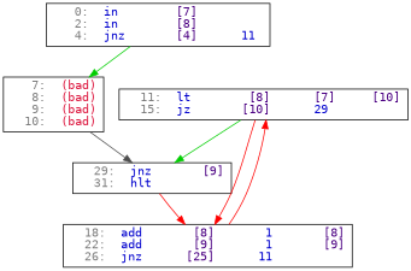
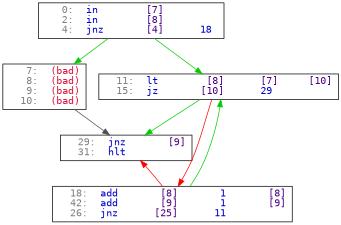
  strict digraph {
    node [fontname=monospace shape=box]
    edge [color=green3]
-   n1 [label=<<font color="blue4"><font color="gray50">   0:</font>  <font color="blue3">in  </font> <font color="indigo">     [7]</font></font><br align="left"/><font color="blue4"><font color="gray50">   2:</font>  <font color="blue3">in  </font> <font color="indigo">     [8]</font></font><br align="left"/><font color="blue4"><font color="gray50">   4:</font>  <font color="blue3">jnz </font> <font color="indigo">     [4]</font> <font color="blue3">     11 </font></font><br align="left"/>>]
+   n1 [label=<<font color="blue4"><font color="gray50">   0:</font>  <font color="blue3">in  </font> <font color="indigo">     [7]</font></font><br align="left"/><font color="blue4"><font color="gray50">   2:</font>  <font color="blue3">in  </font> <font color="indigo">     [8]</font></font><br align="left"/><font color="blue4"><font color="gray50">   4:</font>  <font color="blue3">jnz </font> <font color="indigo">     [4]</font> <font color="blue3">     18 </font></font><br align="left"/>>]
    n2 [label=<<font color="blue4"><font color="gray50">  11:</font>  <font color="blue3">lt  </font> <font color="indigo">     [8]</font> <font color="indigo">     [7]</font> <font color="indigo">    [10]</font></font><br align="left"/><font color="blue4"><font color="gray50">  15:</font>  <font color="blue3">jz  </font> <font color="indigo">    [10]</font> <font color="blue3">     29 </font></font><br align="left"/>>]
    n3 [label=<<font color="blue4"><font color="gray50">   7:</font>  <font color="crimson">(bad)</font></font><br align="left"/><font color="blue4"><font color="gray50">   8:</font>  <font color="crimson">(bad)</font></font><br align="left"/><font color="blue4"><font color="gray50">   9:</font>  <font color="crimson">(bad)</font></font><br align="left"/><font color="blue4"><font color="gray50">  10:</font>  <font color="crimson">(bad)</font></font><br align="left"/>>]
    n4 [label=<<font color="blue4"><font color="gray50">  29:</font>  <font color="blue3">jnz </font> <font color="indigo">     [9]</font></font><br align="left"/><font color="blue4"><font color="gray50">  31:</font>  <font color="blue3">hlt </font></font><br align="left"/>>]
-   n5 [label=<<font color="blue4"><font color="gray50">  18:</font>  <font color="blue3">add </font> <font color="indigo">     [8]</font> <font color="blue3">      1 </font> <font color="indigo">     [8]</font></font><br align="left"/><font color="blue4"><font color="gray50">  22:</font>  <font color="blue3">add </font> <font color="indigo">     [9]</font> <font color="blue3">      1 </font> <font color="indigo">     [9]</font></font><br align="left"/><font color="blue4"><font color="gray50">  26:</font>  <font color="blue3">jnz </font> <font color="indigo">    [25]</font> <font color="blue3">     11 </font></font><br align="left"/>>]
+   n5 [label=<<font color="blue4"><font color="gray50">  18:</font>  <font color="blue3">add </font> <font color="indigo">     [8]</font> <font color="blue3">      1 </font> <font color="indigo">     [8]</font></font><br align="left"/><font color="blue4"><font color="gray50">  42:</font>  <font color="blue3">add </font> <font color="indigo">     [9]</font> <font color="blue3">      1 </font> <font color="indigo">     [9]</font></font><br align="left"/><font color="blue4"><font color="gray50">  26:</font>  <font color="blue3">jnz </font> <font color="indigo">    [25]</font> <font color="blue3">     11 </font></font><br align="left"/>>]
+   n1 -> n2
    n1 -> n3
    n2 -> n4
    n2 -> n5 [color=red]
    n3 -> n4 [color=grey30]
-   n5 -> n2 [color=red]
-   n4 -> n5 [color=red]
+   n5 -> n2
+   n5 -> n4 [color=red]
  }
